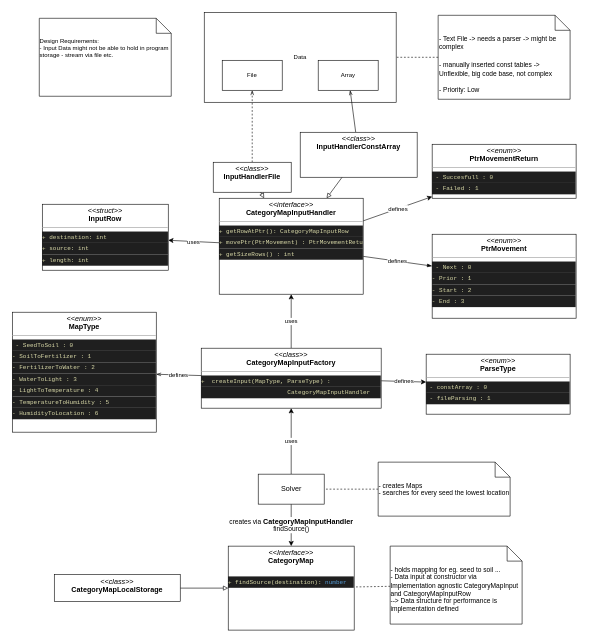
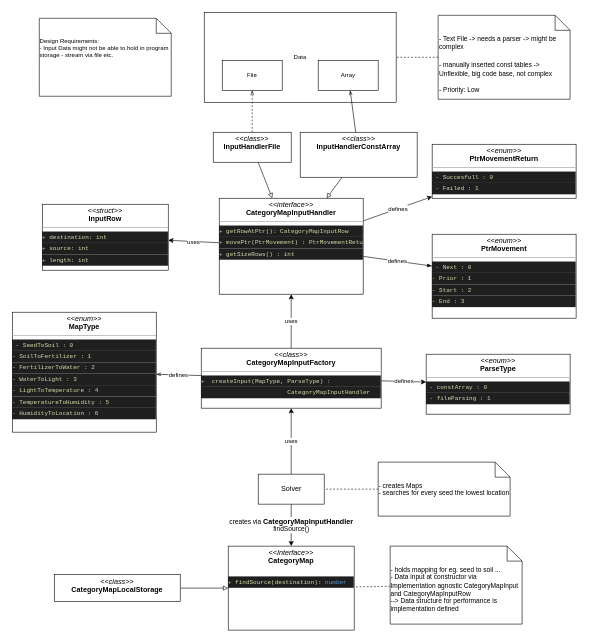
  <mxCell id="0" />
  <mxCell id="1" parent="0" />
  <mxCell id="2" value="creates via&amp;nbsp;&lt;b style=&quot;font-size: 12px;&quot;&gt;CategoryMapInputHandler&lt;/b&gt;&lt;br&gt;findSource()" style="edgeStyle=none;html=1;" parent="1" target="11" edge="1"><mxGeometry relative="1" as="geometry"><mxPoint x="485" y="840" as="sourcePoint" /><mxPoint x="485" y="910" as="targetPoint" /><mxPoint as="offset" /></mxGeometry></mxCell>
  <mxCell id="3" value="uses" style="edgeStyle=none;html=1;fontSize=10;" parent="1" source="4" target="21" edge="1"><mxGeometry relative="1" as="geometry" /></mxCell>
  <mxCell id="4" value="Solver" style="html=1;" parent="1" vertex="1"><mxGeometry x="430" y="790" width="110" height="50" as="geometry" /></mxCell>
  <mxCell id="5" style="edgeStyle=none;html=1;dashed=1;endArrow=none;endFill=0;" parent="1" source="6" target="4" edge="1"><mxGeometry relative="1" as="geometry" /></mxCell>
  <mxCell id="6" value="&lt;div style=&quot;text-align: left;&quot;&gt;&lt;span style=&quot;font-size: 11px; background-color: initial;&quot;&gt;- creates Maps&lt;/span&gt;&lt;/div&gt;&lt;span style=&quot;font-size: 11px;&quot;&gt;&lt;div style=&quot;text-align: left;&quot;&gt;&lt;span style=&quot;background-color: initial;&quot;&gt;- searches for every seed the lowest location&lt;/span&gt;&lt;/div&gt;&lt;/span&gt;" style="shape=note2;boundedLbl=1;whiteSpace=wrap;html=1;size=25;verticalAlign=top;align=center;" parent="1" vertex="1"><mxGeometry x="630" y="770" width="220" height="90" as="geometry" /></mxCell>
  <mxCell id="7" style="edgeStyle=none;html=1;dashed=1;endArrow=none;endFill=0;" parent="1" source="8" target="11" edge="1"><mxGeometry relative="1" as="geometry"><mxPoint x="540" y="935" as="targetPoint" /></mxGeometry></mxCell>
  <mxCell id="8" value="&lt;div style=&quot;text-align: left;&quot;&gt;&lt;span style=&quot;font-size: 11px; background-color: initial;&quot;&gt;- holds mapping for eg. seed to soil ...&lt;/span&gt;&lt;/div&gt;&lt;span style=&quot;font-size: 11px;&quot;&gt;&lt;div style=&quot;text-align: left;&quot;&gt;&lt;span style=&quot;background-color: initial;&quot;&gt;- Data input at constructor via Implementation agnostic CategoryMapInput and CategoryMapInputRow&lt;/span&gt;&lt;/div&gt;&lt;div style=&quot;text-align: left;&quot;&gt;&lt;span style=&quot;background-color: initial;&quot;&gt;--&amp;gt; Data structure for performance is implementation defined&lt;/span&gt;&lt;/div&gt;&lt;div style=&quot;text-align: left;&quot;&gt;&lt;br&gt;&lt;/div&gt;&lt;/span&gt;" style="shape=note2;boundedLbl=1;whiteSpace=wrap;html=1;size=25;verticalAlign=top;align=center;" parent="1" vertex="1"><mxGeometry x="650" y="910" width="220" height="130" as="geometry" /></mxCell>
  <mxCell id="9" value="&lt;div style=&quot;&quot;&gt;&lt;span style=&quot;font-size: 11px; background-color: initial;&quot;&gt;- Text File -&amp;gt; needs a parser -&amp;gt; might be complex&lt;/span&gt;&lt;/div&gt;&lt;div style=&quot;&quot;&gt;&lt;span style=&quot;font-size: 11px;&quot;&gt;&lt;br&gt;&lt;/span&gt;&lt;/div&gt;&lt;span style=&quot;font-size: 11px;&quot;&gt;- manually inserted const tables -&amp;gt; Unflexible, big code base, not complex&lt;/span&gt;&lt;br&gt;&lt;br&gt;&lt;div style=&quot;&quot;&gt;&lt;span style=&quot;font-size: 11px; background-color: initial;&quot;&gt;- Priority: Low&lt;/span&gt;&lt;/div&gt;" style="shape=note2;boundedLbl=1;whiteSpace=wrap;html=1;size=25;verticalAlign=top;align=left;" parent="1" vertex="1"><mxGeometry x="730" y="25" width="220" height="140" as="geometry" /></mxCell>
  <mxCell id="10" style="edgeStyle=none;html=1;dashed=1;endArrow=none;endFill=0;" parent="1" source="9" target="12" edge="1"><mxGeometry relative="1" as="geometry"><mxPoint x="640" y="825" as="sourcePoint" /><mxPoint x="430" y="695" as="targetPoint" /></mxGeometry></mxCell>
  <mxCell id="11" value="&lt;p style=&quot;margin:0px;margin-top:4px;text-align:center;&quot;&gt;&lt;i&gt;&amp;lt;&amp;lt;Interface&amp;gt;&amp;gt;&lt;/i&gt;&lt;br&gt;&lt;b&gt;CategoryMap&lt;/b&gt;&lt;/p&gt;&lt;p style=&quot;margin:0px;margin-top:4px;text-align:center;&quot;&gt;&lt;b&gt;&lt;br&gt;&lt;/b&gt;&lt;/p&gt;&lt;div style=&quot;background-color: rgb(31, 31, 31); font-family: Consolas, &amp;quot;Courier New&amp;quot;, monospace; line-height: 19px;&quot;&gt;&lt;font style=&quot;font-size: 10px;&quot;&gt;&lt;span style=&quot;color: rgb(220, 220, 170);&quot;&gt;+ findSource(destination): &lt;/span&gt;&lt;font style=&quot;&quot; color=&quot;#569cd6&quot;&gt;number&lt;/font&gt;&lt;/font&gt;&lt;/div&gt;" style="verticalAlign=top;align=left;overflow=fill;fontSize=12;fontFamily=Helvetica;html=1;" parent="1" vertex="1"><mxGeometry x="380" y="910" width="210" height="140" as="geometry" /></mxCell>
  <mxCell id="12" value="Data" style="whiteSpace=wrap;html=1;fontSize=10;" parent="1" vertex="1"><mxGeometry x="340" y="20" width="320" height="150" as="geometry" /></mxCell>
  <mxCell id="13" value="uses" style="edgeStyle=none;html=1;fontSize=10;" parent="1" source="16" target="17" edge="1"><mxGeometry relative="1" as="geometry" /></mxCell>
  <mxCell id="14" value="defines" style="edgeStyle=none;html=1;fontSize=10;" parent="1" source="16" target="23" edge="1"><mxGeometry relative="1" as="geometry" /></mxCell>
  <mxCell id="15" value="defines" style="edgeStyle=none;html=1;fontSize=10;endArrow=blockThin;endFill=1;" parent="1" source="16" target="36" edge="1"><mxGeometry relative="1" as="geometry" /></mxCell>
  <mxCell id="16" value="&lt;p style=&quot;margin:0px;margin-top:4px;text-align:center;&quot;&gt;&lt;i&gt;&amp;lt;&amp;lt;interface&amp;gt;&amp;gt;&lt;/i&gt;&lt;br&gt;&lt;b&gt;CategoryMapInputHandler&lt;/b&gt;&lt;/p&gt;&lt;hr size=&quot;1&quot;&gt;&lt;div style=&quot;background-color: rgb(31, 31, 31); font-family: Consolas, &amp;quot;Courier New&amp;quot;, monospace; line-height: 19px;&quot;&gt;&lt;font style=&quot;font-size: 10px;&quot;&gt;&lt;span style=&quot;color: rgb(220, 220, 170);&quot;&gt;+ getRowAtPtr(): CategoryMapInputRow&lt;/span&gt;&lt;/font&gt;&lt;/div&gt;&lt;div style=&quot;background-color: rgb(31, 31, 31); font-family: Consolas, &amp;quot;Courier New&amp;quot;, monospace; line-height: 19px;&quot;&gt;&lt;font style=&quot;font-size: 10px;&quot;&gt;&lt;span style=&quot;color: rgb(220, 220, 170);&quot;&gt;+ movePtr(PtrMovement) : PtrMovementReturn&lt;/span&gt;&lt;/font&gt;&lt;/div&gt;&lt;div style=&quot;background-color: rgb(31, 31, 31); font-family: Consolas, &amp;quot;Courier New&amp;quot;, monospace; line-height: 19px;&quot;&gt;&lt;font style=&quot;font-size: 10px;&quot;&gt;&lt;span style=&quot;color: rgb(220, 220, 170);&quot;&gt;+ getSizeRows() : int&lt;/span&gt;&lt;/font&gt;&lt;/div&gt;" style="verticalAlign=top;align=left;overflow=fill;fontSize=12;fontFamily=Helvetica;html=1;" parent="1" vertex="1"><mxGeometry x="365" y="330" width="240" height="160" as="geometry" /></mxCell>
  <mxCell id="17" value="&lt;p style=&quot;margin:0px;margin-top:4px;text-align:center;&quot;&gt;&lt;i&gt;&amp;lt;&amp;lt;struct&amp;gt;&amp;gt;&lt;/i&gt;&lt;br&gt;&lt;b&gt;InputRow&lt;/b&gt;&lt;/p&gt;&lt;hr size=&quot;1&quot;&gt;&lt;div style=&quot;background-color: rgb(31, 31, 31); font-family: Consolas, &amp;quot;Courier New&amp;quot;, monospace; line-height: 19px;&quot;&gt;&lt;font style=&quot;font-size: 10px;&quot;&gt;&lt;span style=&quot;color: rgb(220, 220, 170);&quot;&gt;+ destination: int&lt;/span&gt;&lt;/font&gt;&lt;/div&gt;&lt;div style=&quot;background-color: rgb(31, 31, 31); font-family: Consolas, &amp;quot;Courier New&amp;quot;, monospace; line-height: 19px;&quot;&gt;&lt;font style=&quot;font-size: 10px;&quot;&gt;&lt;span style=&quot;color: rgb(220, 220, 170);&quot;&gt;+ source: int&lt;/span&gt;&lt;/font&gt;&lt;/div&gt;&lt;div style=&quot;background-color: rgb(31, 31, 31); font-family: Consolas, &amp;quot;Courier New&amp;quot;, monospace; line-height: 19px;&quot;&gt;&lt;font style=&quot;font-size: 10px;&quot;&gt;&lt;span style=&quot;color: rgb(220, 220, 170);&quot;&gt;+ length: int&lt;/span&gt;&lt;/font&gt;&lt;/div&gt;" style="verticalAlign=top;align=left;overflow=fill;fontSize=12;fontFamily=Helvetica;html=1;" parent="1" vertex="1"><mxGeometry x="70" y="340" width="210" height="110" as="geometry" /></mxCell>
  <mxCell id="18" value="uses" style="edgeStyle=none;html=1;fontSize=10;" parent="1" source="21" target="16" edge="1"><mxGeometry relative="1" as="geometry" /></mxCell>
  <mxCell id="19" value="defines" style="edgeStyle=none;html=1;fontSize=10;" parent="1" source="21" target="24" edge="1"><mxGeometry relative="1" as="geometry" /></mxCell>
  <mxCell id="20" value="defines" style="edgeStyle=none;html=1;fontSize=10;endArrow=openThin;endFill=0;" parent="1" source="21" target="35" edge="1"><mxGeometry relative="1" as="geometry" /></mxCell>
  <mxCell id="21" value="&lt;p style=&quot;margin:0px;margin-top:4px;text-align:center;&quot;&gt;&lt;i&gt;&amp;lt;&amp;lt;class&amp;gt;&amp;gt;&lt;/i&gt;&lt;br&gt;&lt;b&gt;CategoryMapInputFactory&lt;/b&gt;&lt;/p&gt;&lt;hr size=&quot;1&quot;&gt;&lt;div style=&quot;background-color: rgb(31, 31, 31); font-family: Consolas, &amp;quot;Courier New&amp;quot;, monospace; line-height: 19px;&quot;&gt;&lt;font style=&quot;font-size: 10px;&quot;&gt;&lt;span style=&quot;color: rgb(220, 220, 170);&quot;&gt;+&amp;nbsp; createInput(MapType, ParseType) :&amp;nbsp;&lt;/span&gt;&lt;/font&gt;&lt;/div&gt;&lt;div style=&quot;background-color: rgb(31, 31, 31); font-family: Consolas, &amp;quot;Courier New&amp;quot;, monospace; line-height: 19px;&quot;&gt;&lt;font style=&quot;font-size: 10px;&quot;&gt;&lt;span style=&quot;color: rgb(220, 220, 170);&quot;&gt;&lt;span style=&quot;white-space: pre;&quot;&gt;&#09;&lt;/span&gt;&lt;span style=&quot;white-space: pre;&quot;&gt;&#09;&lt;/span&gt;&lt;span style=&quot;white-space: pre;&quot;&gt;&#09;&lt;/span&gt;CategoryMapInputHandler&lt;/span&gt;&lt;/font&gt;&lt;/div&gt;" style="verticalAlign=top;align=left;overflow=fill;fontSize=12;fontFamily=Helvetica;html=1;" parent="1" vertex="1"><mxGeometry x="335" y="580" width="300" height="100" as="geometry" /></mxCell>
  <mxCell id="22" value="&lt;div style=&quot;text-align: left;&quot;&gt;&lt;br&gt;&lt;/div&gt;" style="text;html=1;align=center;verticalAlign=middle;resizable=0;points=[];autosize=1;strokeColor=none;fillColor=none;fontSize=10;" parent="1" vertex="1"><mxGeometry x="130" y="140" width="20" height="30" as="geometry" /></mxCell>
  <mxCell id="23" value="&lt;p style=&quot;margin:0px;margin-top:4px;text-align:center;&quot;&gt;&lt;i&gt;&amp;lt;&amp;lt;enum&amp;gt;&amp;gt;&lt;/i&gt;&lt;br&gt;&lt;b&gt;PtrMovementReturn&lt;/b&gt;&lt;/p&gt;&lt;hr size=&quot;1&quot;&gt;&lt;div style=&quot;background-color: rgb(31, 31, 31); font-family: Consolas, &amp;quot;Courier New&amp;quot;, monospace; line-height: 19px;&quot;&gt;&lt;font style=&quot;font-size: 10px;&quot;&gt;&lt;span style=&quot;color: rgb(220, 220, 170);&quot;&gt;&amp;nbsp;- Succesfull : 0&lt;/span&gt;&lt;/font&gt;&lt;/div&gt;&lt;div style=&quot;background-color: rgb(31, 31, 31); font-family: Consolas, &amp;quot;Courier New&amp;quot;, monospace; line-height: 19px;&quot;&gt;&lt;font style=&quot;font-size: 10px;&quot;&gt;&lt;span style=&quot;color: rgb(220, 220, 170);&quot;&gt;&amp;nbsp;- Failed : 1&lt;/span&gt;&lt;/font&gt;&lt;/div&gt;" style="verticalAlign=top;align=left;overflow=fill;fontSize=12;fontFamily=Helvetica;html=1;" parent="1" vertex="1"><mxGeometry x="720" y="240" width="240" height="90" as="geometry" /></mxCell>
  <mxCell id="24" value="&lt;p style=&quot;margin:0px;margin-top:4px;text-align:center;&quot;&gt;&lt;i&gt;&amp;lt;&amp;lt;enum&amp;gt;&amp;gt;&lt;/i&gt;&lt;br&gt;&lt;b&gt;ParseType&lt;/b&gt;&lt;/p&gt;&lt;hr size=&quot;1&quot;&gt;&lt;div style=&quot;background-color: rgb(31, 31, 31); font-family: Consolas, &amp;quot;Courier New&amp;quot;, monospace; line-height: 19px;&quot;&gt;&lt;font style=&quot;font-size: 10px;&quot;&gt;&lt;span style=&quot;color: rgb(220, 220, 170);&quot;&gt;&amp;nbsp;- constArray : 0&lt;/span&gt;&lt;/font&gt;&lt;/div&gt;&lt;div style=&quot;background-color: rgb(31, 31, 31); font-family: Consolas, &amp;quot;Courier New&amp;quot;, monospace; line-height: 19px;&quot;&gt;&lt;font style=&quot;font-size: 10px;&quot;&gt;&lt;span style=&quot;color: rgb(220, 220, 170);&quot;&gt;&amp;nbsp;- fileParsing : 1&lt;/span&gt;&lt;/font&gt;&lt;/div&gt;" style="verticalAlign=top;align=left;overflow=fill;fontSize=12;fontFamily=Helvetica;html=1;" parent="1" vertex="1"><mxGeometry x="710" y="590" width="240" height="100" as="geometry" /></mxCell>
  <mxCell id="25" style="edgeStyle=none;html=1;fontSize=10;endArrow=block;endFill=0;" parent="1" source="27" target="16" edge="1"><mxGeometry relative="1" as="geometry" /></mxCell>
  <mxCell id="26" style="edgeStyle=none;html=1;fontSize=10;endArrow=openThin;endFill=0;" parent="1" source="27" target="32" edge="1"><mxGeometry relative="1" as="geometry" /></mxCell>
  <mxCell id="27" value="&lt;p style=&quot;margin:0px;margin-top:4px;text-align:center;&quot;&gt;&lt;i&gt;&amp;lt;&amp;lt;class&amp;gt;&amp;gt;&lt;/i&gt;&lt;br&gt;&lt;b&gt;InputHandlerConstArray&lt;/b&gt;&lt;/p&gt;" style="verticalAlign=top;align=left;overflow=fill;fontSize=12;fontFamily=Helvetica;html=1;" parent="1" vertex="1"><mxGeometry x="500" y="220" width="195" height="75" as="geometry" /></mxCell>
  <mxCell id="28" style="edgeStyle=none;html=1;fontSize=10;endArrow=openThin;endFill=0;dashed=1;" parent="1" source="29" target="31" edge="1"><mxGeometry relative="1" as="geometry" /></mxCell>
- <mxCell id="29" value="&lt;p style=&quot;margin:0px;margin-top:4px;text-align:center;&quot;&gt;&lt;i&gt;&amp;lt;&amp;lt;class&amp;gt;&amp;gt;&lt;/i&gt;&lt;br&gt;&lt;b&gt;InputHandlerFile&lt;/b&gt;&lt;/p&gt;" style="verticalAlign=top;align=left;overflow=fill;fontSize=12;fontFamily=Helvetica;html=1;" parent="1" vertex="1"><mxGeometry x="355" y="270" width="130" height="50" as="geometry" /></mxCell>
+ <mxCell id="29" value="&lt;p style=&quot;margin:0px;margin-top:4px;text-align:center;&quot;&gt;&lt;i&gt;&amp;lt;&amp;lt;class&amp;gt;&amp;gt;&lt;/i&gt;&lt;br&gt;&lt;b&gt;InputHandlerFile&lt;/b&gt;&lt;/p&gt;" style="verticalAlign=top;align=left;overflow=fill;fontSize=12;fontFamily=Helvetica;html=1;" parent="1" vertex="1"><mxGeometry x="355" y="220" width="130" height="50" as="geometry" /></mxCell>
  <mxCell id="30" style="edgeStyle=none;html=1;fontSize=10;endArrow=block;endFill=0;" parent="1" source="29" target="16" edge="1"><mxGeometry relative="1" as="geometry"><mxPoint x="667" y="300" as="sourcePoint" /><mxPoint x="609.667" y="340" as="targetPoint" /></mxGeometry></mxCell>
  <mxCell id="31" value="File" style="whiteSpace=wrap;html=1;fontSize=10;" parent="1" vertex="1"><mxGeometry x="370" y="100" width="100" height="50" as="geometry" /></mxCell>
  <mxCell id="32" value="Array" style="whiteSpace=wrap;html=1;fontSize=10;" parent="1" vertex="1"><mxGeometry x="530" y="100" width="100" height="50" as="geometry" /></mxCell>
  <mxCell id="33" style="edgeStyle=none;html=1;fontSize=10;endArrow=block;endFill=0;" parent="1" source="34" target="11" edge="1"><mxGeometry relative="1" as="geometry" /></mxCell>
  <mxCell id="34" value="&lt;p style=&quot;margin:0px;margin-top:4px;text-align:center;&quot;&gt;&lt;i&gt;&amp;lt;&amp;lt;class&amp;gt;&amp;gt;&lt;/i&gt;&lt;br&gt;&lt;b&gt;CategoryMapLocalStorage&lt;/b&gt;&lt;/p&gt;" style="verticalAlign=top;align=left;overflow=fill;fontSize=12;fontFamily=Helvetica;html=1;" parent="1" vertex="1"><mxGeometry x="90" y="957.5" width="210" height="45" as="geometry" /></mxCell>
  <mxCell id="35" value="&lt;p style=&quot;margin:0px;margin-top:4px;text-align:center;&quot;&gt;&lt;i&gt;&amp;lt;&amp;lt;enum&amp;gt;&amp;gt;&lt;/i&gt;&lt;br&gt;&lt;b&gt;MapType&lt;/b&gt;&lt;/p&gt;&lt;hr size=&quot;1&quot;&gt;&lt;div style=&quot;background-color: rgb(31, 31, 31); font-family: Consolas, &amp;quot;Courier New&amp;quot;, monospace; line-height: 19px;&quot;&gt;&lt;font style=&quot;font-size: 10px;&quot;&gt;&lt;span style=&quot;color: rgb(220, 220, 170);&quot;&gt;&amp;nbsp;- SeedToSoil : 0&lt;/span&gt;&lt;/font&gt;&lt;/div&gt;&lt;div style=&quot;background-color: rgb(31, 31, 31); font-family: Consolas, &amp;quot;Courier New&amp;quot;, monospace; line-height: 19px;&quot;&gt;&lt;font style=&quot;font-size: 10px;&quot;&gt;&lt;span style=&quot;color: rgb(220, 220, 170);&quot;&gt;- SoilToFertilizer : 1&lt;/span&gt;&lt;/font&gt;&lt;/div&gt;&lt;div style=&quot;background-color: rgb(31, 31, 31); font-family: Consolas, &amp;quot;Courier New&amp;quot;, monospace; line-height: 19px;&quot;&gt;&lt;font color=&quot;#dcdcaa&quot;&gt;&lt;span style=&quot;font-size: 10px;&quot;&gt;- FertilizerToWater : 2&lt;/span&gt;&lt;/font&gt;&lt;/div&gt;&lt;div style=&quot;background-color: rgb(31, 31, 31); font-family: Consolas, &amp;quot;Courier New&amp;quot;, monospace; line-height: 19px;&quot;&gt;&lt;font color=&quot;#dcdcaa&quot;&gt;&lt;span style=&quot;font-size: 10px;&quot;&gt;- WaterToLight : 3&lt;/span&gt;&lt;/font&gt;&lt;/div&gt;&lt;div style=&quot;background-color: rgb(31, 31, 31); font-family: Consolas, &amp;quot;Courier New&amp;quot;, monospace; line-height: 19px;&quot;&gt;&lt;font color=&quot;#dcdcaa&quot;&gt;&lt;span style=&quot;font-size: 10px;&quot;&gt;- LightToTemperature : 4&lt;/span&gt;&lt;/font&gt;&lt;/div&gt;&lt;div style=&quot;background-color: rgb(31, 31, 31); font-family: Consolas, &amp;quot;Courier New&amp;quot;, monospace; line-height: 19px;&quot;&gt;&lt;font color=&quot;#dcdcaa&quot;&gt;&lt;span style=&quot;font-size: 10px;&quot;&gt;- TemperatureToHumidity : 5&lt;/span&gt;&lt;/font&gt;&lt;/div&gt;&lt;div style=&quot;background-color: rgb(31, 31, 31); font-family: Consolas, &amp;quot;Courier New&amp;quot;, monospace; line-height: 19px;&quot;&gt;&lt;font color=&quot;#dcdcaa&quot;&gt;&lt;span style=&quot;font-size: 10px;&quot;&gt;- HumidityToLocation : 6&lt;/span&gt;&lt;/font&gt;&lt;/div&gt;" style="verticalAlign=top;align=left;overflow=fill;fontSize=12;fontFamily=Helvetica;html=1;" parent="1" vertex="1"><mxGeometry x="20" y="520" width="240" height="200" as="geometry" /></mxCell>
  <mxCell id="36" value="&lt;p style=&quot;margin:0px;margin-top:4px;text-align:center;&quot;&gt;&lt;i&gt;&amp;lt;&amp;lt;enum&amp;gt;&amp;gt;&lt;/i&gt;&lt;br&gt;&lt;b&gt;PtrMovement&lt;/b&gt;&lt;/p&gt;&lt;hr size=&quot;1&quot;&gt;&lt;div style=&quot;background-color: rgb(31, 31, 31); font-family: Consolas, &amp;quot;Courier New&amp;quot;, monospace; line-height: 19px;&quot;&gt;&lt;font style=&quot;font-size: 10px;&quot;&gt;&lt;span style=&quot;color: rgb(220, 220, 170);&quot;&gt;&amp;nbsp;- Next : 0&lt;/span&gt;&lt;/font&gt;&lt;/div&gt;&lt;div style=&quot;background-color: rgb(31, 31, 31); font-family: Consolas, &amp;quot;Courier New&amp;quot;, monospace; line-height: 19px;&quot;&gt;&lt;font style=&quot;font-size: 10px;&quot;&gt;&lt;span style=&quot;color: rgb(220, 220, 170);&quot;&gt;- Prior : 1&lt;/span&gt;&lt;/font&gt;&lt;/div&gt;&lt;div style=&quot;background-color: rgb(31, 31, 31); font-family: Consolas, &amp;quot;Courier New&amp;quot;, monospace; line-height: 19px;&quot;&gt;&lt;font style=&quot;font-size: 10px;&quot;&gt;&lt;span style=&quot;color: rgb(220, 220, 170);&quot;&gt;- Start : 2&lt;/span&gt;&lt;/font&gt;&lt;/div&gt;&lt;div style=&quot;background-color: rgb(31, 31, 31); font-family: Consolas, &amp;quot;Courier New&amp;quot;, monospace; line-height: 19px;&quot;&gt;&lt;font style=&quot;font-size: 10px;&quot;&gt;&lt;span style=&quot;color: rgb(220, 220, 170);&quot;&gt;- End : 3&lt;/span&gt;&lt;/font&gt;&lt;/div&gt;" style="verticalAlign=top;align=left;overflow=fill;fontSize=12;fontFamily=Helvetica;html=1;" parent="1" vertex="1"><mxGeometry x="720" y="390" width="240" height="140" as="geometry" /></mxCell>
  <mxCell id="37" value="&lt;div style=&quot;font-size: 10px; text-align: left;&quot;&gt;&lt;span style=&quot;background-color: initial;&quot;&gt;Design Requirements:&lt;/span&gt;&lt;/div&gt;&lt;div style=&quot;font-size: 10px; text-align: left;&quot;&gt;&lt;span style=&quot;background-color: initial;&quot;&gt;- Input Data might not be able to hold in program storage - stream via file etc.&lt;/span&gt;&lt;/div&gt;" style="shape=note2;boundedLbl=1;whiteSpace=wrap;html=1;size=25;verticalAlign=top;align=center;" vertex="1" parent="1"><mxGeometry x="65" y="30" width="220" height="130" as="geometry" /></mxCell>
